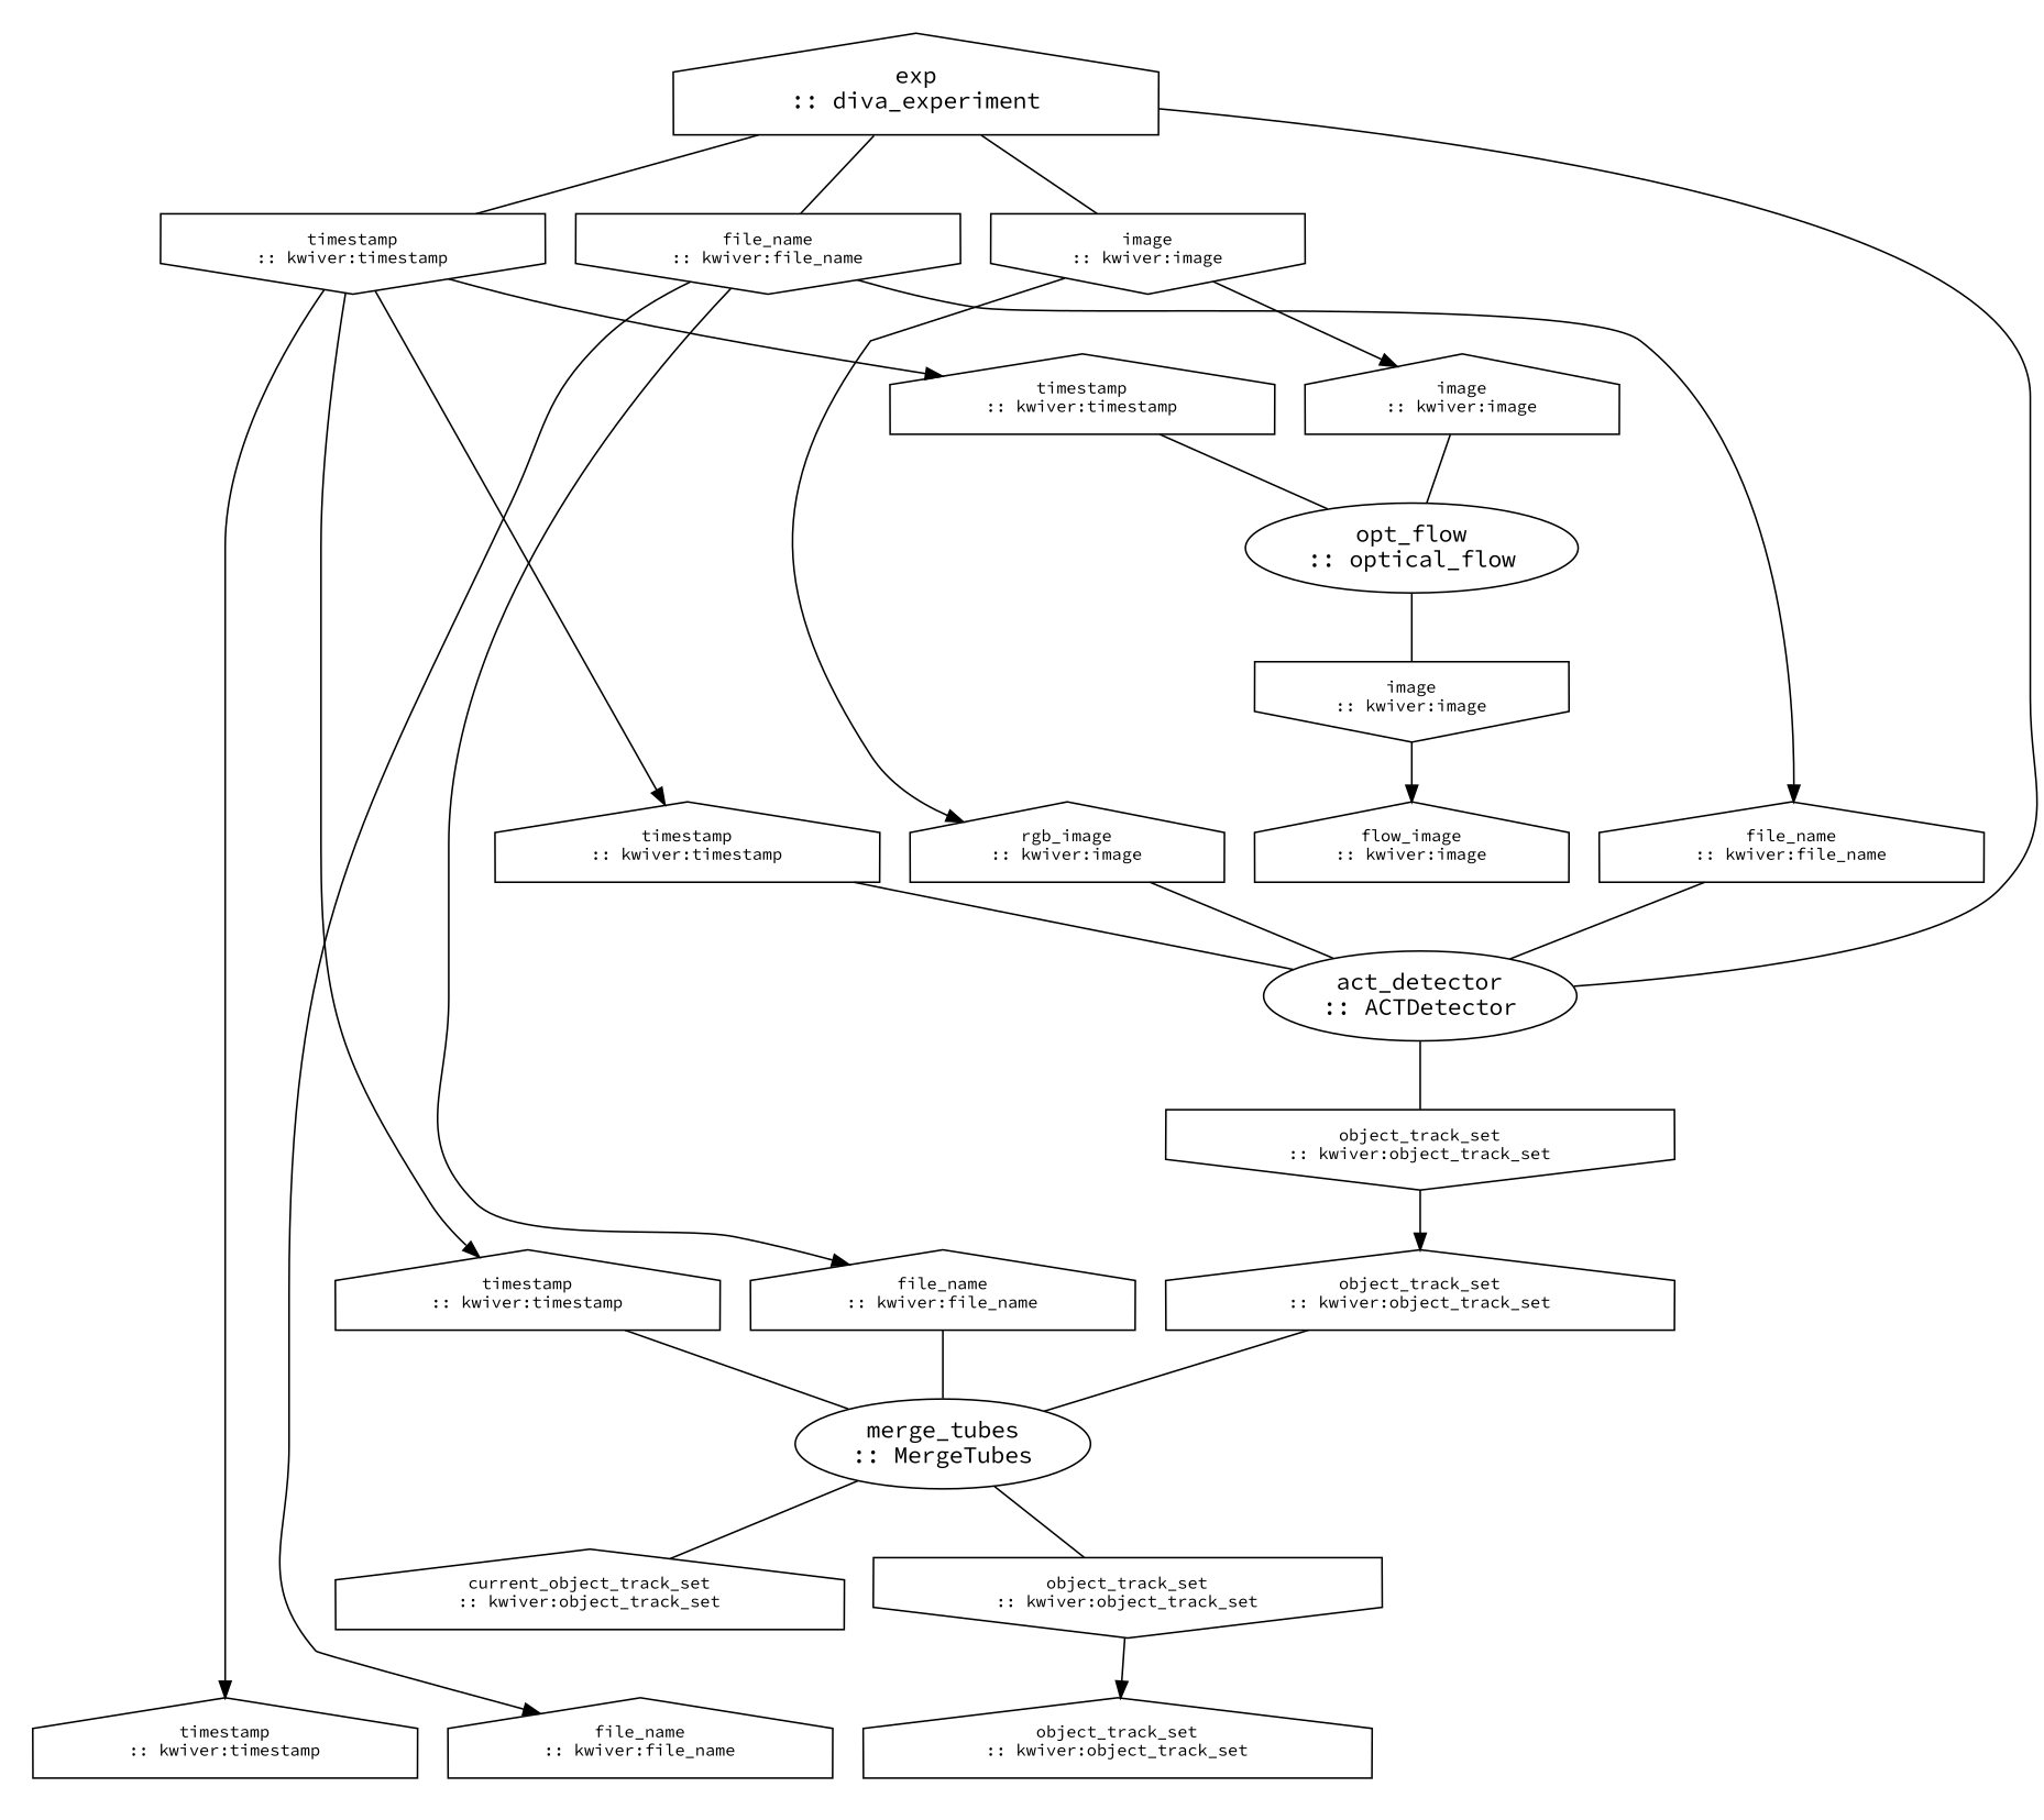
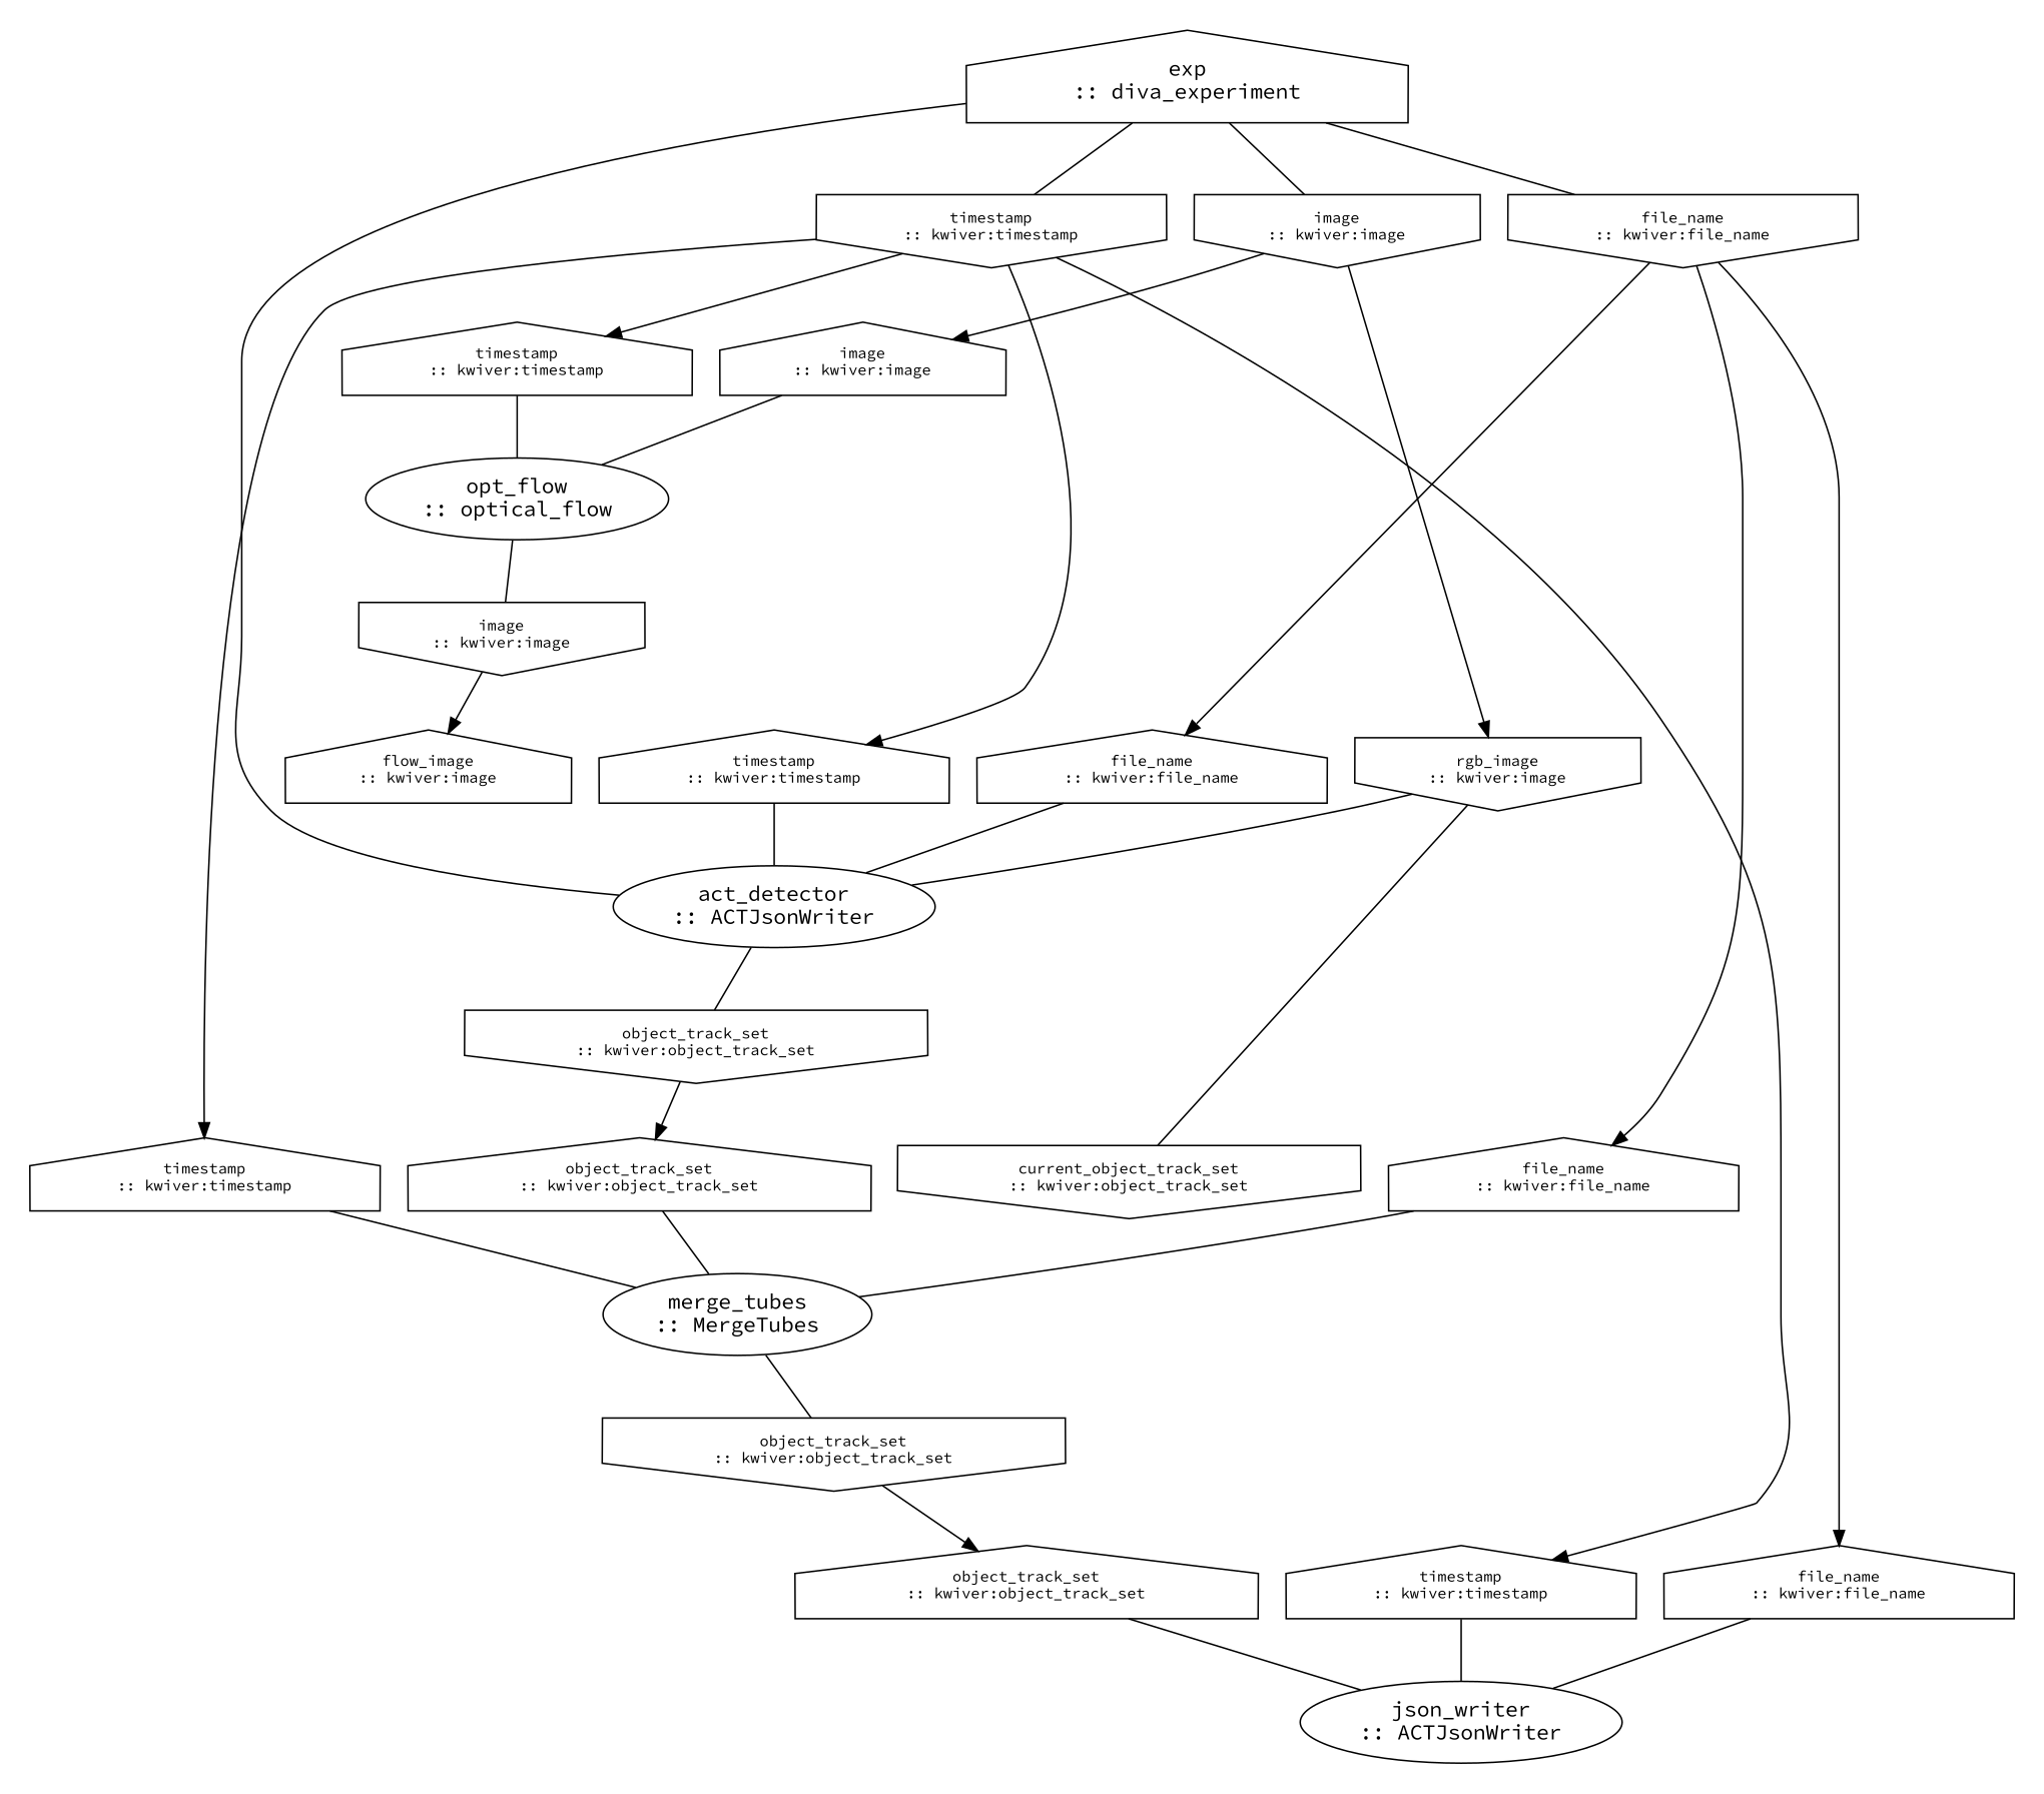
  strict digraph {
    clusterrank=local
    fontname="Source Code Pro"
    node [fontname="Source Code Pro" rank=same shape=house fontsize=10]
    edge [arrowhead=none color=black fontname="Source Code Pro"]
-   n1 [label="act_detector\n:: ACTDetector" shape=ellipse fontsize=""]
+   n1 [label="act_detector\n:: ACTJsonWriter" shape=ellipse fontsize=""]
    n2 [label="object_track_set\n:: kwiver:object_track_set" shape=invhouse]
    n3 [label="file_name\n:: kwiver:file_name"]
    n4 [label="flow_image\n:: kwiver:image"]
-   n5 [label="rgb_image\n:: kwiver:image"]
+   n5 [label="rgb_image\n:: kwiver:image" shape=invhouse]
    n6 [label="timestamp\n:: kwiver:timestamp"]
    n7 [label="exp\n:: diva_experiment" fontsize=""]
    n8 [label="file_name\n:: kwiver:file_name" shape=invhouse]
    n9 [label="image\n:: kwiver:image" shape=invhouse]
    n10 [label="timestamp\n:: kwiver:timestamp" shape=invhouse]
+   n11 [label="json_writer\n:: ACTJsonWriter" shape=ellipse fontsize=""]
    n12 [label="file_name\n:: kwiver:file_name"]
    n13 [label="object_track_set\n:: kwiver:object_track_set"]
    n14 [label="timestamp\n:: kwiver:timestamp"]
    n15 [label="merge_tubes\n:: MergeTubes" shape=ellipse fontsize=""]
-   n16 [label="current_object_track_set\n:: kwiver:object_track_set"]
+   n16 [label="current_object_track_set\n:: kwiver:object_track_set" shape=invhouse]
    n17 [label="object_track_set\n:: kwiver:object_track_set" shape=invhouse]
    n18 [label="file_name\n:: kwiver:file_name"]
    n19 [label="object_track_set\n:: kwiver:object_track_set"]
    n20 [label="timestamp\n:: kwiver:timestamp"]
    n21 [label="opt_flow\n:: optical_flow" shape=ellipse fontsize=""]
    n22 [label="image\n:: kwiver:image" shape=invhouse]
    n23 [label="image\n:: kwiver:image"]
    n24 [label="timestamp\n:: kwiver:timestamp"]
    subgraph cluster_1 {
      color=white
      fillcolor=white
      style=filled
      n1
      n2
      n3
      n4
      n5
      n6
    }
    subgraph cluster_2 {
      color=white
      fillcolor=white
      style=filled
      n7
      n8
      n9
      n10
    }
    subgraph cluster_3 {
      color=white
      fillcolor=white
      style=filled
+     n11
      n12
      n13
      n14
    }
    subgraph cluster_4 {
      color=white
      fillcolor=white
      style=filled
      n15
      n16
      n17
      n18
      n19
      n20
    }
    subgraph cluster_5 {
      color=white
      fillcolor=white
      style=filled
      n21
      n22
      n23
      n24
    }
    n1 -> n2
    n2 -> n19 [minlen=1 weight=1 arrowhead=""]
    n3 -> n1
    n5 -> n1
    n6 -> n1
    n7 -> n1
    n7 -> n8
    n7 -> n9
    n7 -> n10
    n8 -> n3 [minlen=1 weight=1 arrowhead=""]
    n8 -> n12 [minlen=1 weight=1 arrowhead=""]
    n8 -> n18 [minlen=1 weight=1 arrowhead=""]
    n9 -> n5 [minlen=1 weight=1 arrowhead=""]
    n9 -> n23 [minlen=1 weight=1 arrowhead=""]
    n10 -> n6 [minlen=1 weight=1 arrowhead=""]
    n10 -> n14 [minlen=1 weight=1 arrowhead=""]
    n10 -> n20 [minlen=1 weight=1 arrowhead=""]
    n10 -> n24 [minlen=1 weight=1 arrowhead=""]
-   n15 -> n16
+   n12 -> n11
+   n13 -> n11
+   n14 -> n11
+   n5 -> n16
    n15 -> n17
    n17 -> n13 [minlen=1 weight=1 arrowhead=""]
    n18 -> n15
    n19 -> n15
    n20 -> n15
    n21 -> n22
    n22 -> n4 [minlen=1 weight=1 arrowhead=""]
    n23 -> n21
    n24 -> n21
  }
